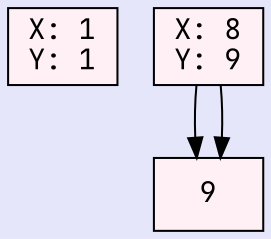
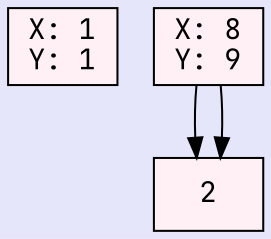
  digraph {
    bgcolor=lavender
    rankdir=TB
    fontname="JetBrains Mono"
    node [fillcolor="lavenderblush:lavenderblush1" shape=box style=filled fontname="JetBrains Mono"]
    edge [fontname="JetBrains Mono"]
    n1 [label="X: 1\nY: 1"]
    n2 [label="X: 8\nY: 9"]
-   2 [label=9]
+   2
    n2 -> 2
    n2 -> 2
  }
